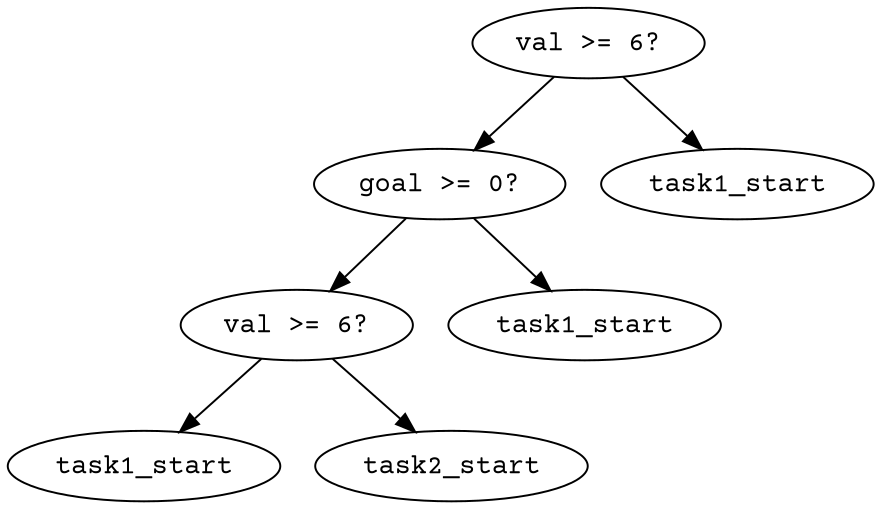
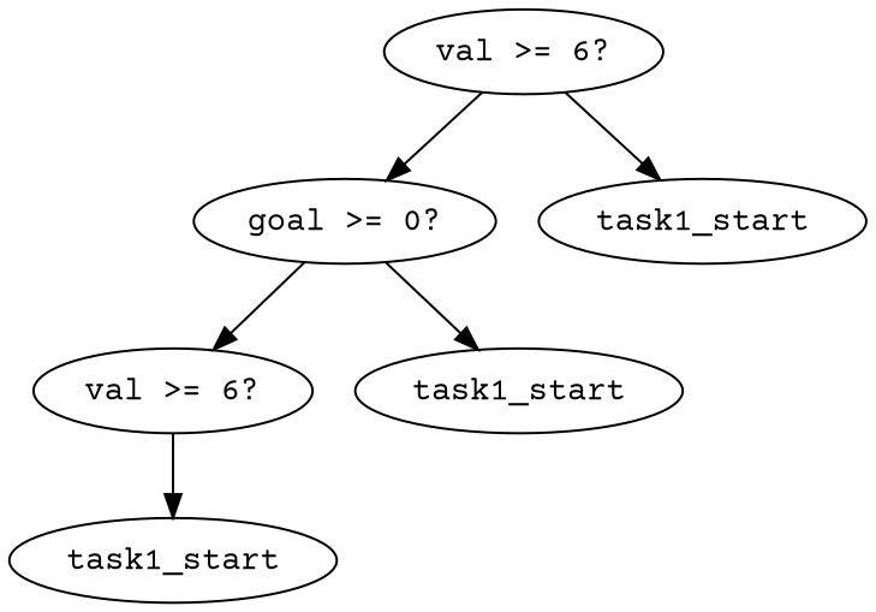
  digraph {
    fontname="Courier Prime"
    node [fontname="Courier Prime"]
    edge [fontname="Courier Prime"]
    n1 [label="val >= 6?"]
    n2 [label="goal >= 0?"]
    n3 [label=task1_start]
    n4 [label="val >= 6?"]
    n5 [label=task1_start]
    n6 [label=task1_start]
-   n7 [label=task2_start]
    n1 -> n2
    n1 -> n3
    n2 -> n4
    n2 -> n5
    n4 -> n6
-   n4 -> n7
  }
